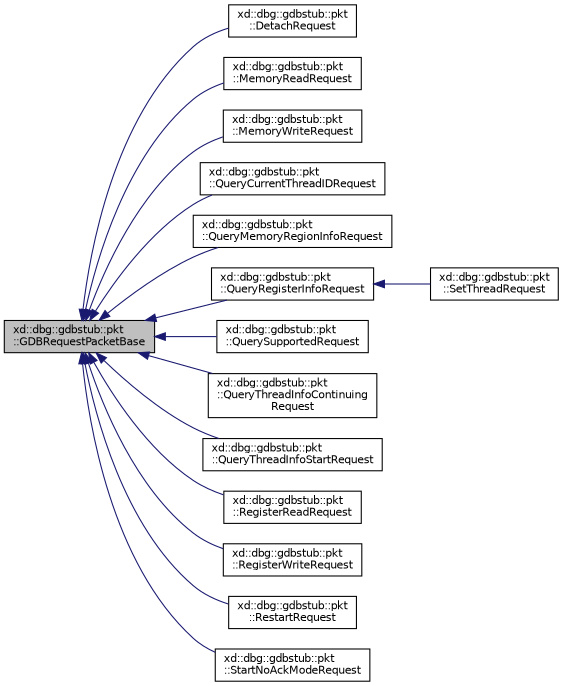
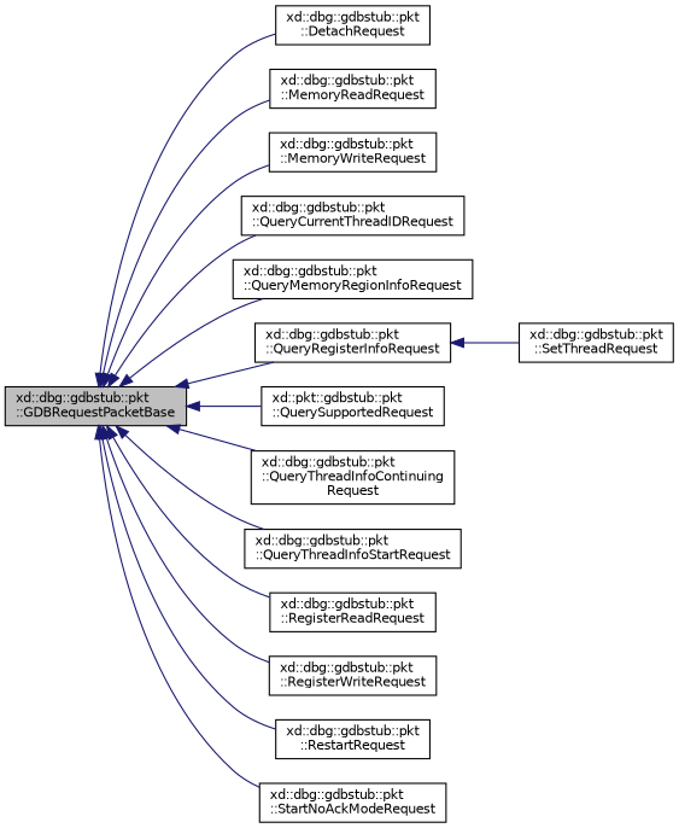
  digraph {
    rankdir=LR
    node [color=black fillcolor=white fontname=Helvetica fontsize=10 shape=record style=filled]
    edge [color=midnightblue dir=back fontname=Helvetica fontsize=10 labelfontname=Helvetica labelfontsize=10 style=solid]
    n1 [fillcolor=grey75 fontcolor=black height=0.2 label="xd::dbg::gdbstub::pkt\l::GDBRequestPacketBase" width=0.4]
    n2 [height=0.2 label="xd::dbg::gdbstub::pkt\l::DetachRequest" width=0.4]
    n3 [height=0.2 label="xd::dbg::gdbstub::pkt\l::MemoryReadRequest" width=0.4]
    n4 [height=0.2 label="xd::dbg::gdbstub::pkt\l::MemoryWriteRequest" width=0.4]
    n5 [height=0.2 label="xd::dbg::gdbstub::pkt\l::QueryCurrentThreadIDRequest" width=0.4]
    n6 [height=0.2 label="xd::dbg::gdbstub::pkt\l::QueryMemoryRegionInfoRequest" width=0.4]
    n7 [height=0.2 label="xd::dbg::gdbstub::pkt\l::QueryRegisterInfoRequest" width=0.4]
-   n8 [height=0.2 label="xd::dbg::gdbstub::pkt\l::QuerySupportedRequest" width=0.4]
+   n8 [height=0.2 label="xd::pkt::gdbstub::pkt\l::QuerySupportedRequest" width=0.4]
    n9 [height=0.2 label="xd::dbg::gdbstub::pkt\l::QueryThreadInfoContinuing\lRequest" width=0.4]
    n10 [height=0.2 label="xd::dbg::gdbstub::pkt\l::QueryThreadInfoStartRequest" width=0.4]
    n11 [height=0.2 label="xd::dbg::gdbstub::pkt\l::RegisterReadRequest" width=0.4]
    n12 [height=0.2 label="xd::dbg::gdbstub::pkt\l::RegisterWriteRequest" width=0.4]
    n13 [height=0.2 label="xd::dbg::gdbstub::pkt\l::RestartRequest" width=0.4]
    n14 [height=0.2 label="xd::dbg::gdbstub::pkt\l::StartNoAckModeRequest" width=0.4]
    n15 [height=0.2 label="xd::dbg::gdbstub::pkt\l::SetThreadRequest" width=0.4]
    n1 -> n2
    n1 -> n3
    n1 -> n4
    n1 -> n5
    n1 -> n6
    n1 -> n7
    n1 -> n8
    n1 -> n9
    n1 -> n10
    n1 -> n11
    n1 -> n12
    n1 -> n13
    n1 -> n14
    n7 -> n15
  }
